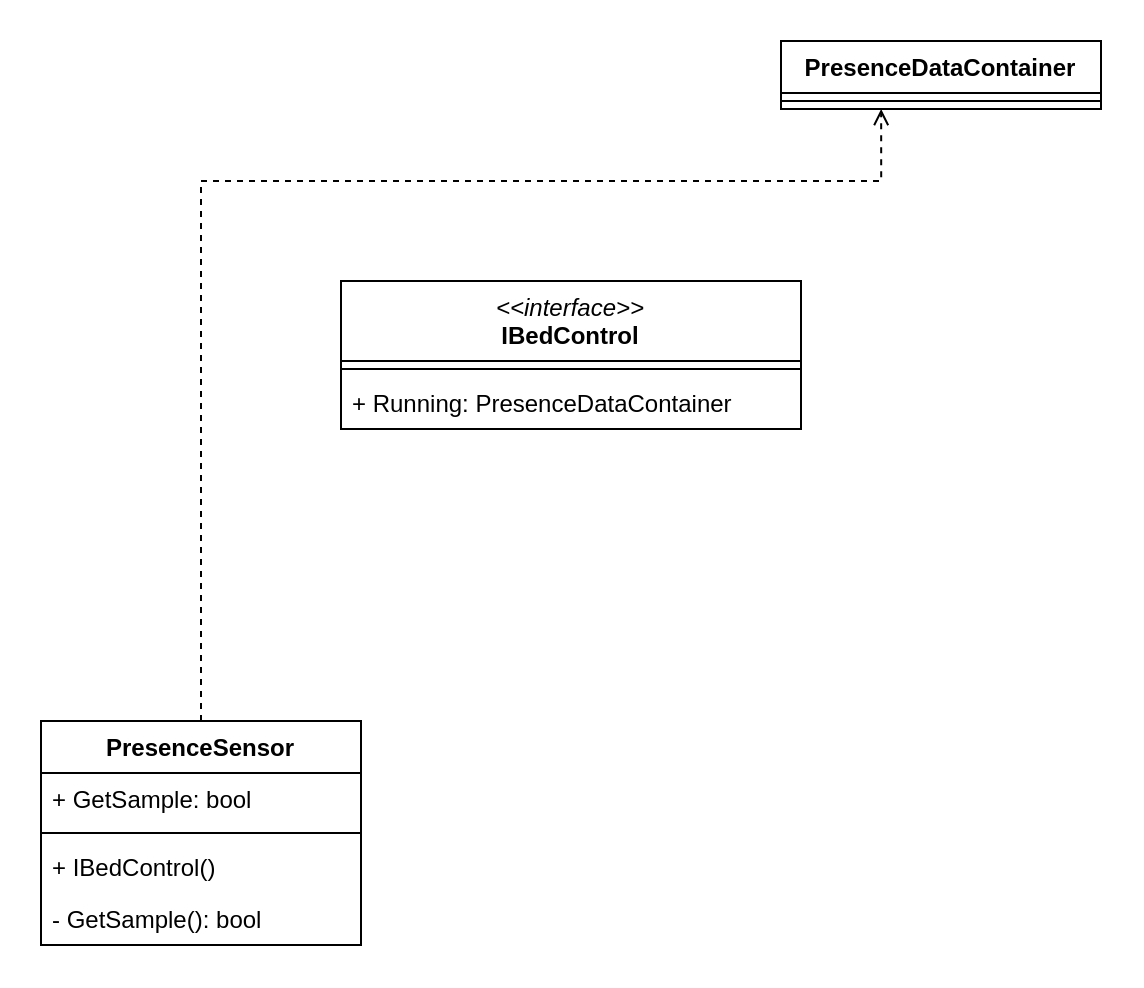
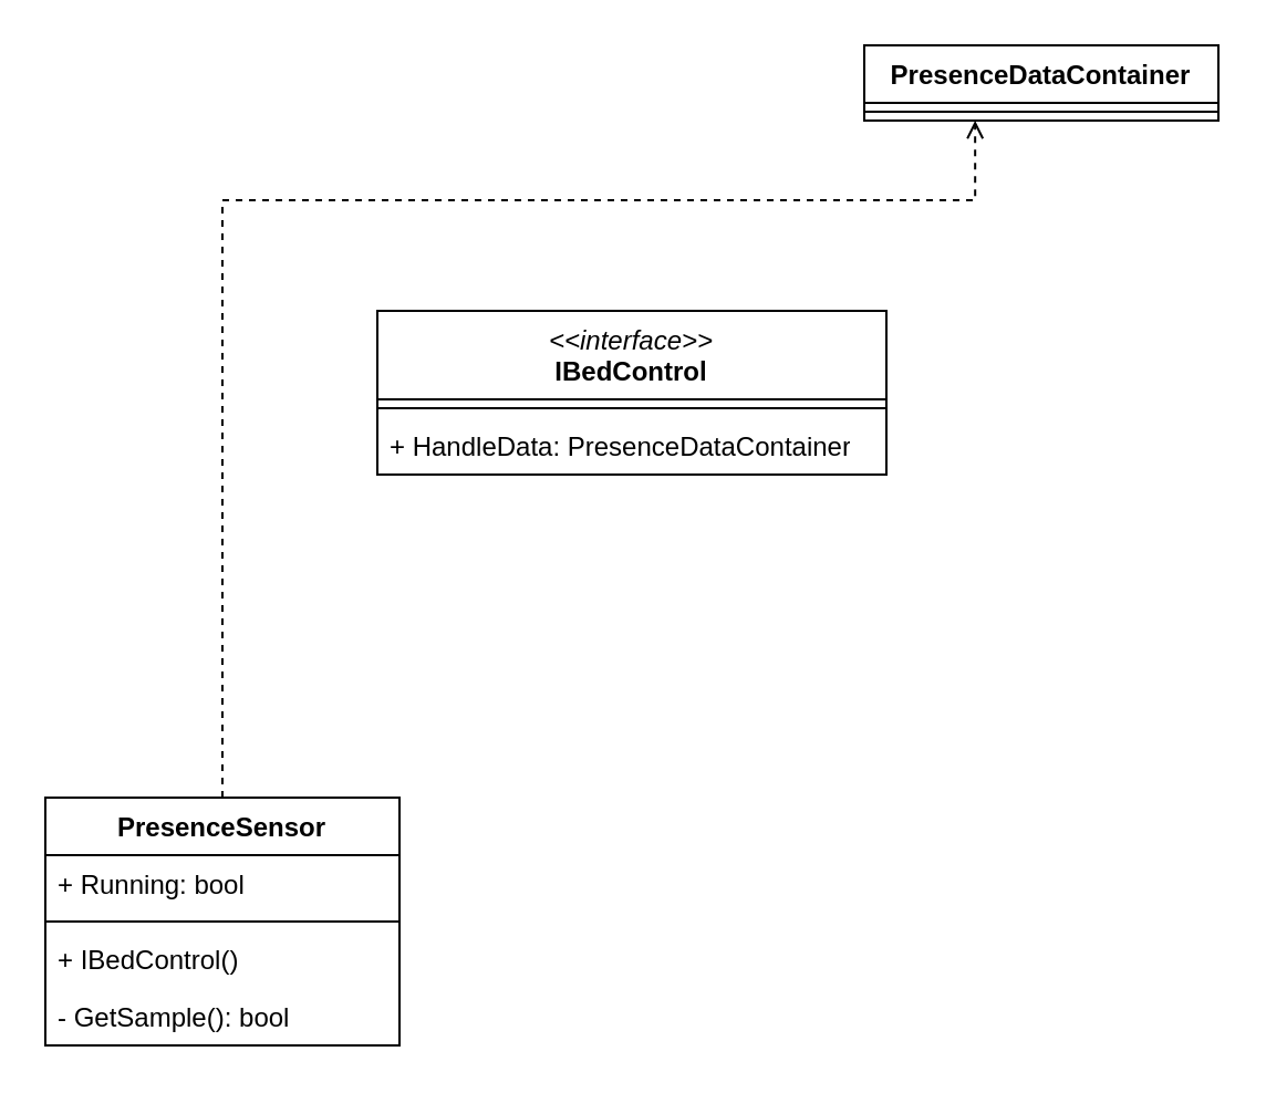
  <mxCell id="0" />
  <mxCell id="1" parent="0" />
  <mxCell id="2" style="edgeStyle=orthogonalEdgeStyle;rounded=0;orthogonalLoop=1;jettySize=auto;html=1;entryX=0.313;entryY=1;entryDx=0;entryDy=0;entryPerimeter=0;dashed=1;endArrow=open;endFill=0;" edge="1" parent="1" source="3" target="12"><mxGeometry relative="1" as="geometry"><Array as="points"><mxPoint x="100" y="90" /><mxPoint x="440" y="90" /></Array></mxGeometry></mxCell>
  <mxCell id="3" value="PresenceSensor" style="swimlane;fontStyle=1;align=center;verticalAlign=top;childLayout=stackLayout;horizontal=1;startSize=26;horizontalStack=0;resizeParent=1;resizeParentMax=0;resizeLast=0;collapsible=1;marginBottom=0;whiteSpace=wrap;html=1;" vertex="1" parent="1"><mxGeometry x="20" y="360" width="160" height="112" as="geometry" /></mxCell>
- <mxCell id="4" value="+ GetSample: bool" style="text;strokeColor=none;fillColor=none;align=left;verticalAlign=top;spacingLeft=4;spacingRight=4;overflow=hidden;rotatable=0;points=[[0,0.5],[1,0.5]];portConstraint=eastwest;whiteSpace=wrap;html=1;" vertex="1" parent="3"><mxGeometry y="26" width="160" height="26" as="geometry" /></mxCell>
+ <mxCell id="4" value="+ Running: bool" style="text;strokeColor=none;fillColor=none;align=left;verticalAlign=top;spacingLeft=4;spacingRight=4;overflow=hidden;rotatable=0;points=[[0,0.5],[1,0.5]];portConstraint=eastwest;whiteSpace=wrap;html=1;" vertex="1" parent="3"><mxGeometry y="26" width="160" height="26" as="geometry" /></mxCell>
  <mxCell id="5" value="" style="line;strokeWidth=1;fillColor=none;align=left;verticalAlign=middle;spacingTop=-1;spacingLeft=3;spacingRight=3;rotatable=0;labelPosition=right;points=[];portConstraint=eastwest;strokeColor=inherit;" vertex="1" parent="3"><mxGeometry y="52" width="160" height="8" as="geometry" /></mxCell>
  <mxCell id="6" value="+ IBedControl()" style="text;strokeColor=none;fillColor=none;align=left;verticalAlign=top;spacingLeft=4;spacingRight=4;overflow=hidden;rotatable=0;points=[[0,0.5],[1,0.5]];portConstraint=eastwest;whiteSpace=wrap;html=1;" vertex="1" parent="3"><mxGeometry y="60" width="160" height="26" as="geometry" /></mxCell>
  <mxCell id="7" value="- GetSample(): bool" style="text;strokeColor=none;fillColor=none;align=left;verticalAlign=top;spacingLeft=4;spacingRight=4;overflow=hidden;rotatable=0;points=[[0,0.5],[1,0.5]];portConstraint=eastwest;whiteSpace=wrap;html=1;" vertex="1" parent="3"><mxGeometry y="86" width="160" height="26" as="geometry" /></mxCell>
  <mxCell id="8" value="&lt;span style=&quot;font-weight: normal;&quot;&gt;&lt;i&gt;&amp;lt;&amp;lt;interface&amp;gt;&amp;gt;&lt;/i&gt;&lt;/span&gt;&lt;br&gt;IBedControl" style="swimlane;fontStyle=1;align=center;verticalAlign=top;childLayout=stackLayout;horizontal=1;startSize=40;horizontalStack=0;resizeParent=1;resizeParentMax=0;resizeLast=0;collapsible=1;marginBottom=0;whiteSpace=wrap;html=1;" vertex="1" parent="1"><mxGeometry x="170" y="140" width="230" height="74" as="geometry" /></mxCell>
  <mxCell id="9" value="" style="line;strokeWidth=1;fillColor=none;align=left;verticalAlign=middle;spacingTop=-1;spacingLeft=3;spacingRight=3;rotatable=0;labelPosition=right;points=[];portConstraint=eastwest;strokeColor=inherit;" vertex="1" parent="8"><mxGeometry y="40" width="230" height="8" as="geometry" /></mxCell>
- <mxCell id="10" value="+ Running: PresenceDataContainer" style="text;strokeColor=none;fillColor=none;align=left;verticalAlign=top;spacingLeft=4;spacingRight=4;overflow=hidden;rotatable=0;points=[[0,0.5],[1,0.5]];portConstraint=eastwest;whiteSpace=wrap;html=1;" vertex="1" parent="8"><mxGeometry y="48" width="230" height="26" as="geometry" /></mxCell>
+ <mxCell id="10" value="+ HandleData: PresenceDataContainer" style="text;strokeColor=none;fillColor=none;align=left;verticalAlign=top;spacingLeft=4;spacingRight=4;overflow=hidden;rotatable=0;points=[[0,0.5],[1,0.5]];portConstraint=eastwest;whiteSpace=wrap;html=1;" vertex="1" parent="8"><mxGeometry y="48" width="230" height="26" as="geometry" /></mxCell>
  <mxCell id="11" value="PresenceDataContainer" style="swimlane;fontStyle=1;align=center;verticalAlign=top;childLayout=stackLayout;horizontal=1;startSize=26;horizontalStack=0;resizeParent=1;resizeParentMax=0;resizeLast=0;collapsible=1;marginBottom=0;whiteSpace=wrap;html=1;" vertex="1" parent="1"><mxGeometry x="390" y="20" width="160" height="34" as="geometry" /></mxCell>
  <mxCell id="12" value="" style="line;strokeWidth=1;fillColor=none;align=left;verticalAlign=middle;spacingTop=-1;spacingLeft=3;spacingRight=3;rotatable=0;labelPosition=right;points=[];portConstraint=eastwest;strokeColor=inherit;" vertex="1" parent="11"><mxGeometry y="26" width="160" height="8" as="geometry" /></mxCell>
